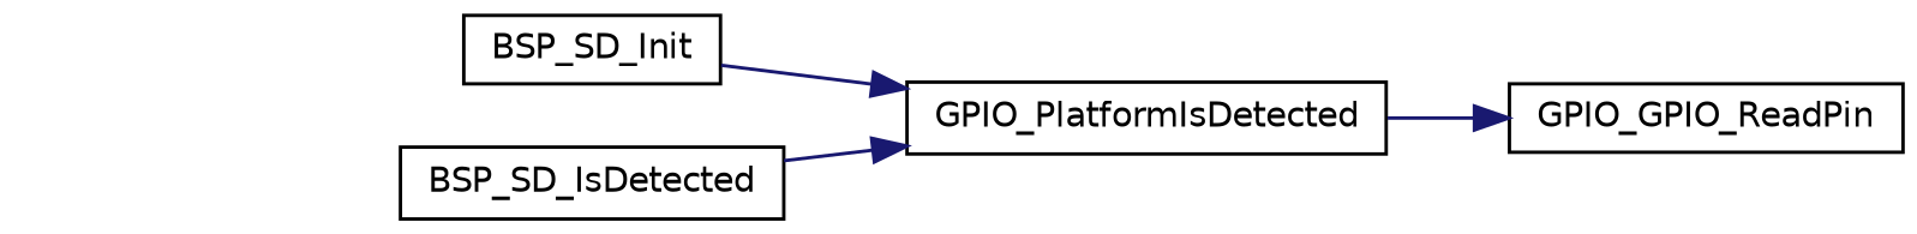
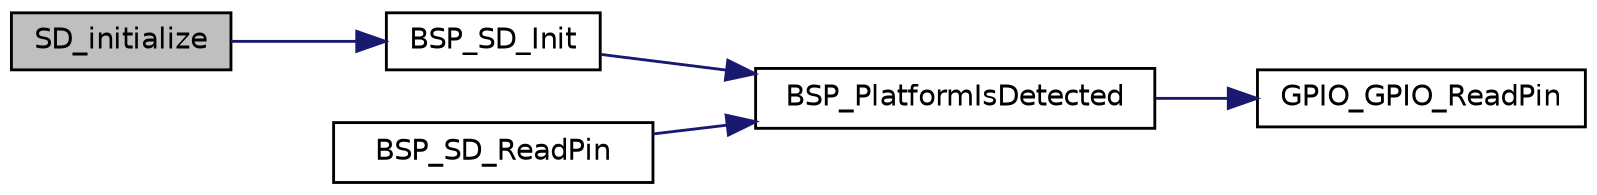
  digraph {
    rankdir=LR
    node [color=black fillcolor=white fontname=Helvetica fontsize=10 shape=record style=filled]
    edge [color=midnightblue fontname=Helvetica fontsize=10 labelfontname=Helvetica labelfontsize=10 style=solid]
+   n1 [fillcolor=grey75 fontcolor=black height=0.2 label=SD_initialize width=0.4]
    n2 [height=0.2 label=BSP_SD_Init width=0.4]
-   n3 [height=0.2 label=GPIO_PlatformIsDetected width=0.4]
-   n4 [height=0.2 label=BSP_SD_IsDetected width=0.4]
+   n3 [height=0.2 label=BSP_PlatformIsDetected width=0.4]
+   n4 [height=0.2 label=BSP_SD_ReadPin width=0.4]
    n5 [height=0.2 label=GPIO_GPIO_ReadPin width=0.4]
+   n1 -> n2
    n2 -> n3
    n3 -> n5
    n4 -> n3
  }
